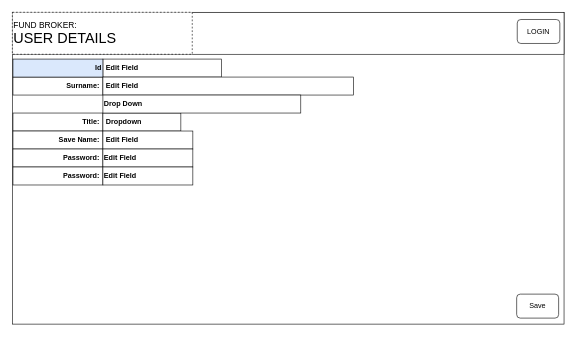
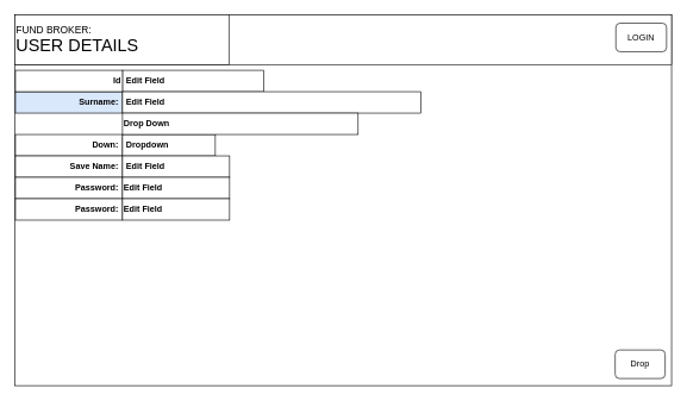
  <mxCell id="0" />
  <mxCell id="1" parent="0" />
  <mxCell id="2" value="&lt;span style=&quot;color: rgba(0, 0, 0, 0); font-family: monospace; font-size: 0px; text-align: start; text-wrap: nowrap;&quot;&gt;%3CmxGraphModel%3E%3Croot%3E%3CmxCell%20id%3D%220%22%2F%3E%3CmxCell%20id%3D%221%22%20parent%3D%220%22%2F%3E%3CmxCell%20id%3D%222%22%20value%3D%22Edit%20Field%22%20style%3D%22rounded%3D0%3BwhiteSpace%3Dwrap%3Bhtml%3D1%3Balign%3Dleft%3B%22%20vertex%3D%221%22%20parent%3D%221%22%3E%3CmxGeometry%20x%3D%22280%22%20y%3D%22210%22%20width%3D%22390%22%20height%3D%2230%22%20as%3D%22geometry%22%2F%3E%3C%2FmxCell%3E%3C%2Froot%3E%3C%2FmxGraphModel%3E&lt;/span&gt;" style="rounded=0;whiteSpace=wrap;html=1;" parent="1" vertex="1"><mxGeometry x="20" y="20" width="920" height="520" as="geometry" /></mxCell>
  <mxCell id="3" value="" style="rounded=0;whiteSpace=wrap;html=1;align=left;" parent="1" vertex="1"><mxGeometry x="20" y="20" width="920" height="70" as="geometry" /></mxCell>
- <mxCell id="4" value="&lt;font style=&quot;font-size: 14px;&quot;&gt;FUND BROKER:&lt;/font&gt;&lt;div&gt;&lt;span style=&quot;font-size: 24px; background-color: initial;&quot;&gt;USER DETAILS&lt;/span&gt;&lt;/div&gt;" style="rounded=0;whiteSpace=wrap;html=1;align=left;dashed=1;" parent="1" vertex="1"><mxGeometry x="20" y="20" width="300" height="70" as="geometry" /></mxCell>
+ <mxCell id="4" value="&lt;font style=&quot;font-size: 14px;&quot;&gt;FUND BROKER:&lt;/font&gt;&lt;div&gt;&lt;span style=&quot;font-size: 24px; background-color: initial;&quot;&gt;USER DETAILS&lt;/span&gt;&lt;/div&gt;" style="rounded=0;whiteSpace=wrap;html=1;align=left;" parent="1" vertex="1"><mxGeometry x="20" y="20" width="300" height="70" as="geometry" /></mxCell>
  <mxCell id="5" value="&lt;div style=&quot;&quot;&gt;&lt;b&gt;&amp;nbsp;Edit Field&lt;/b&gt;&lt;/div&gt;" style="rounded=0;whiteSpace=wrap;html=1;align=left;" parent="1" vertex="1"><mxGeometry x="171" y="98" width="198" height="30" as="geometry" /></mxCell>
- <mxCell id="6" value="&lt;b&gt;Surname:&amp;nbsp;&lt;/b&gt;" style="rounded=0;whiteSpace=wrap;html=1;align=right;" parent="1" vertex="1"><mxGeometry x="21" y="128" width="150" height="30" as="geometry" /></mxCell>
- <mxCell id="7" value="&lt;b&gt;Title:&amp;nbsp;&lt;/b&gt;" style="rounded=0;whiteSpace=wrap;html=1;align=right;" parent="1" vertex="1"><mxGeometry x="21" y="188" width="150" height="30" as="geometry" /></mxCell>
+ <mxCell id="6" value="&lt;b&gt;Surname:&amp;nbsp;&lt;/b&gt;" style="rounded=0;whiteSpace=wrap;html=1;align=right;fillColor=#dae8fc;" parent="1" vertex="1"><mxGeometry x="21" y="128" width="150" height="30" as="geometry" /></mxCell>
+ <mxCell id="7" value="&lt;b&gt;Down:&amp;nbsp;&lt;/b&gt;" style="rounded=0;whiteSpace=wrap;html=1;align=right;" parent="1" vertex="1"><mxGeometry x="21" y="188" width="150" height="30" as="geometry" /></mxCell>
  <mxCell id="8" value="&lt;div style=&quot;&quot;&gt;&lt;b&gt;Save Name:&amp;nbsp;&lt;/b&gt;&lt;/div&gt;" style="rounded=0;whiteSpace=wrap;html=1;align=right;" parent="1" vertex="1"><mxGeometry x="21" y="218" width="150" height="30" as="geometry" /></mxCell>
  <mxCell id="9" value="&lt;b&gt;Password:&amp;nbsp;&lt;/b&gt;" style="rounded=0;whiteSpace=wrap;html=1;align=right;" parent="1" vertex="1"><mxGeometry x="21" y="248" width="150" height="30" as="geometry" /></mxCell>
- <mxCell id="10" value="&lt;b&gt;Id&lt;/b&gt;" style="rounded=0;whiteSpace=wrap;html=1;align=right;fillColor=#dae8fc;" parent="1" vertex="1"><mxGeometry x="21" y="98" width="150" height="30" as="geometry" /></mxCell>
+ <mxCell id="10" value="&lt;b&gt;Id&lt;/b&gt;" style="rounded=0;whiteSpace=wrap;html=1;align=right;" parent="1" vertex="1"><mxGeometry x="21" y="98" width="150" height="30" as="geometry" /></mxCell>
  <mxCell id="11" value="&lt;div style=&quot;&quot;&gt;&lt;b&gt;&amp;nbsp;Edit Field&lt;/b&gt;&lt;/div&gt;" style="rounded=0;whiteSpace=wrap;html=1;align=left;" parent="1" vertex="1"><mxGeometry x="171" y="128" width="418" height="30" as="geometry" /></mxCell>
  <mxCell id="12" value="&lt;div style=&quot;&quot;&gt;&lt;b&gt;&amp;nbsp;Dropdown&lt;/b&gt;&lt;/div&gt;" style="rounded=0;whiteSpace=wrap;html=1;align=left;" parent="1" vertex="1"><mxGeometry x="171" y="188" width="130" height="30" as="geometry" /></mxCell>
  <mxCell id="13" value="&lt;div style=&quot;&quot;&gt;&lt;b&gt;Drop Down&lt;/b&gt;&lt;/div&gt;" style="rounded=0;whiteSpace=wrap;html=1;align=left;" parent="1" vertex="1"><mxGeometry x="171" y="158" width="330" height="30" as="geometry" /></mxCell>
  <mxCell id="14" value="&lt;div style=&quot;&quot;&gt;&lt;b&gt;&amp;nbsp;Edit Field&lt;/b&gt;&lt;/div&gt;" style="rounded=0;whiteSpace=wrap;html=1;align=left;" parent="1" vertex="1"><mxGeometry x="171" y="218" width="150" height="30" as="geometry" /></mxCell>
  <mxCell id="15" value="&lt;div style=&quot;&quot;&gt;&lt;b&gt;Edit Field&lt;/b&gt;&lt;/div&gt;" style="rounded=0;whiteSpace=wrap;html=1;align=left;" parent="1" vertex="1"><mxGeometry x="171" y="248" width="150" height="30" as="geometry" /></mxCell>
- <mxCell id="16" value="Save" style="rounded=1;whiteSpace=wrap;html=1;" parent="1" vertex="1"><mxGeometry x="861" y="490" width="70" height="40" as="geometry" /></mxCell>
+ <mxCell id="16" value="Drop" style="rounded=1;whiteSpace=wrap;html=1;" parent="1" vertex="1"><mxGeometry x="861" y="490" width="70" height="40" as="geometry" /></mxCell>
  <mxCell id="17" value="&lt;b&gt;Password:&amp;nbsp;&lt;/b&gt;" style="rounded=0;whiteSpace=wrap;html=1;align=right;" parent="1" vertex="1"><mxGeometry x="21" y="278" width="150" height="30" as="geometry" /></mxCell>
  <mxCell id="18" value="&lt;div style=&quot;&quot;&gt;&lt;b&gt;Edit Field&lt;/b&gt;&lt;/div&gt;" style="rounded=0;whiteSpace=wrap;html=1;align=left;" parent="1" vertex="1"><mxGeometry x="171" y="278" width="150" height="30" as="geometry" /></mxCell>
  <mxCell id="19" value="LOGIN" style="whiteSpace=wrap;html=1;rounded=1;" vertex="1" parent="1"><mxGeometry x="862" y="32" width="71" height="40" as="geometry" /></mxCell>
